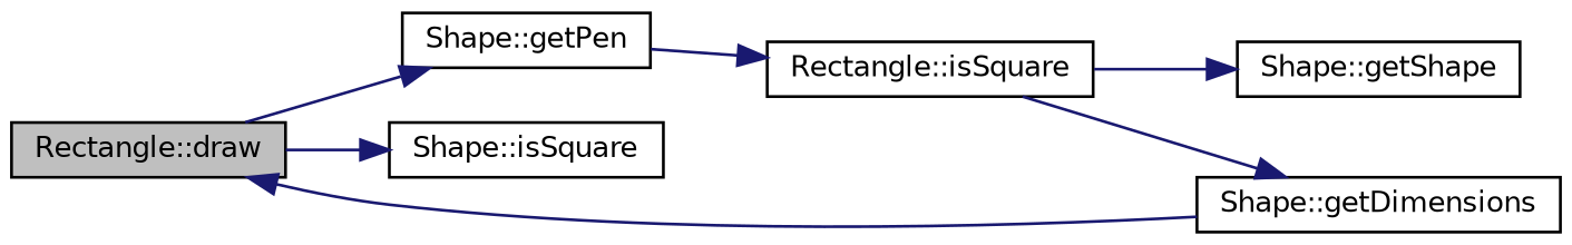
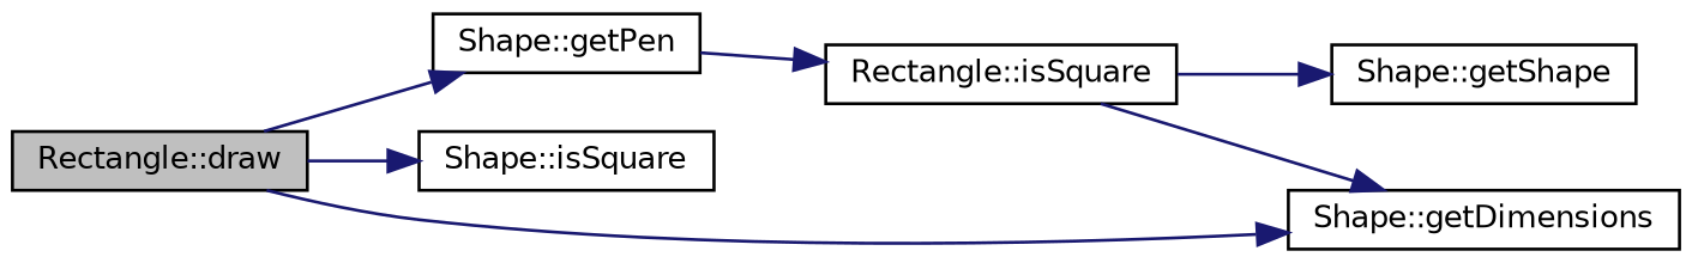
  digraph {
    rankdir=LR
    node [color=black fillcolor=white fontname=Helvetica fontsize=10 shape=record style=filled]
    edge [color=midnightblue fontname=Helvetica fontsize=10 labelfontname=Helvetica labelfontsize=10 style=solid]
    n1 [fillcolor=grey75 fontcolor=black height=0.2 label="Rectangle::draw" width=0.4]
    n2 [height=0.2 label="Shape::getPen" width=0.4]
    n3 [height=0.2 label="Shape::isSquare" width=0.4]
    n4 [height=0.2 label="Shape::getDimensions" width=0.4]
    n5 [height=0.2 label="Rectangle::isSquare" width=0.4]
    n6 [height=0.2 label="Shape::getShape" width=0.4]
    n1 -> n2
    n1 -> n3
-   n4 -> n1
+   n1 -> n4
    n2 -> n5
    n5 -> n4
    n5 -> n6
  }
